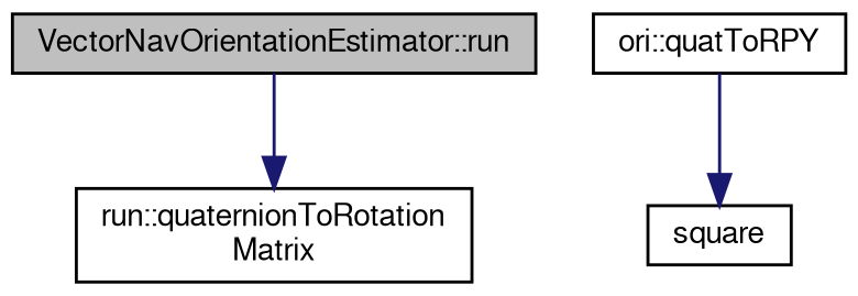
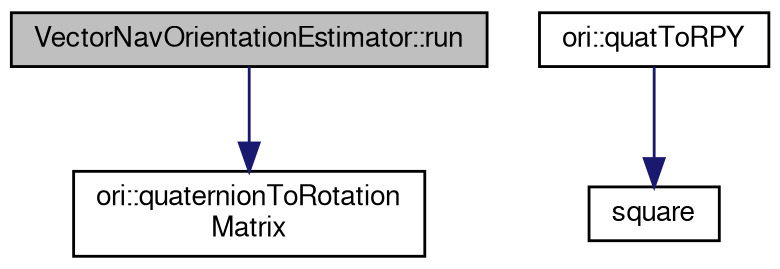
  digraph {
    rankdir=TB
    node [color=black fillcolor=white fontname=FreeSans fontsize=10 shape=record style=filled]
    edge [color=midnightblue fontname=FreeSans fontsize=10 labelfontname=FreeSans labelfontsize=10 style=solid]
    n1 [fillcolor=grey75 fontcolor=black height=0.2 label="VectorNavOrientationEstimator::run" width=0.4]
-   n2 [height=0.2 label="run::quaternionToRotation\lMatrix" width=0.4]
+   n2 [height=0.2 label="ori::quaternionToRotation\lMatrix" width=0.4]
    n3 [height=0.2 label="ori::quatToRPY" width=0.4]
    n4 [height=0.2 label=square width=0.4]
    n1 -> n2
    n3 -> n4
  }
